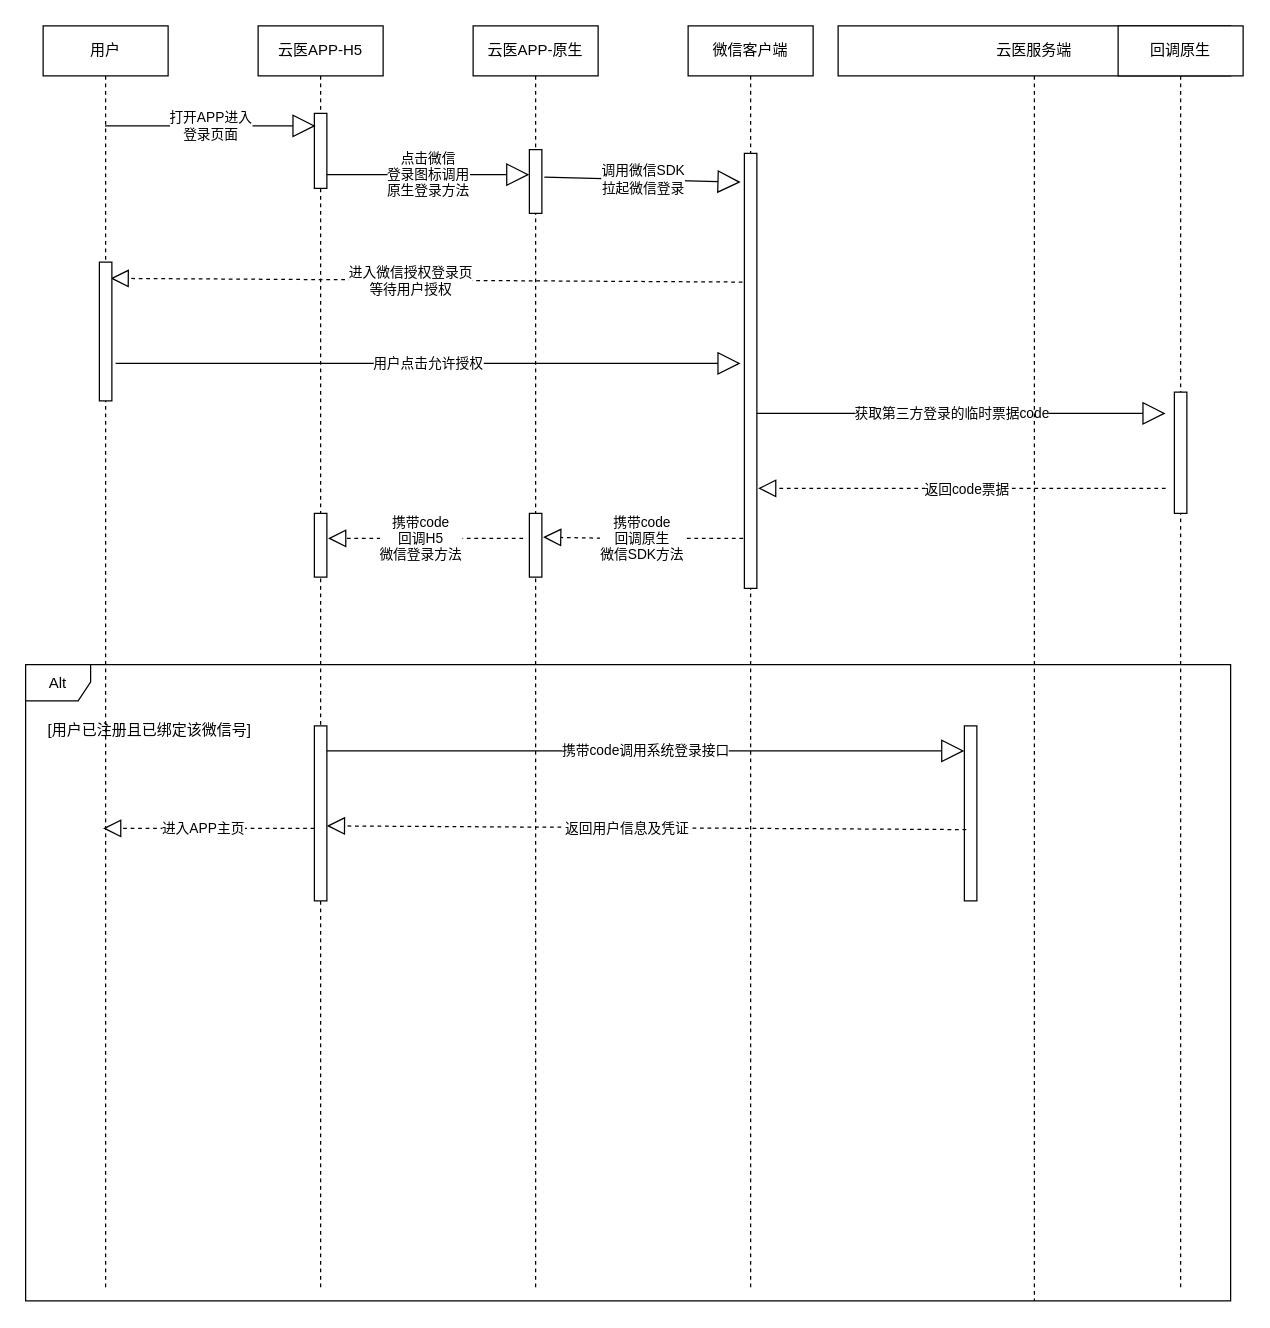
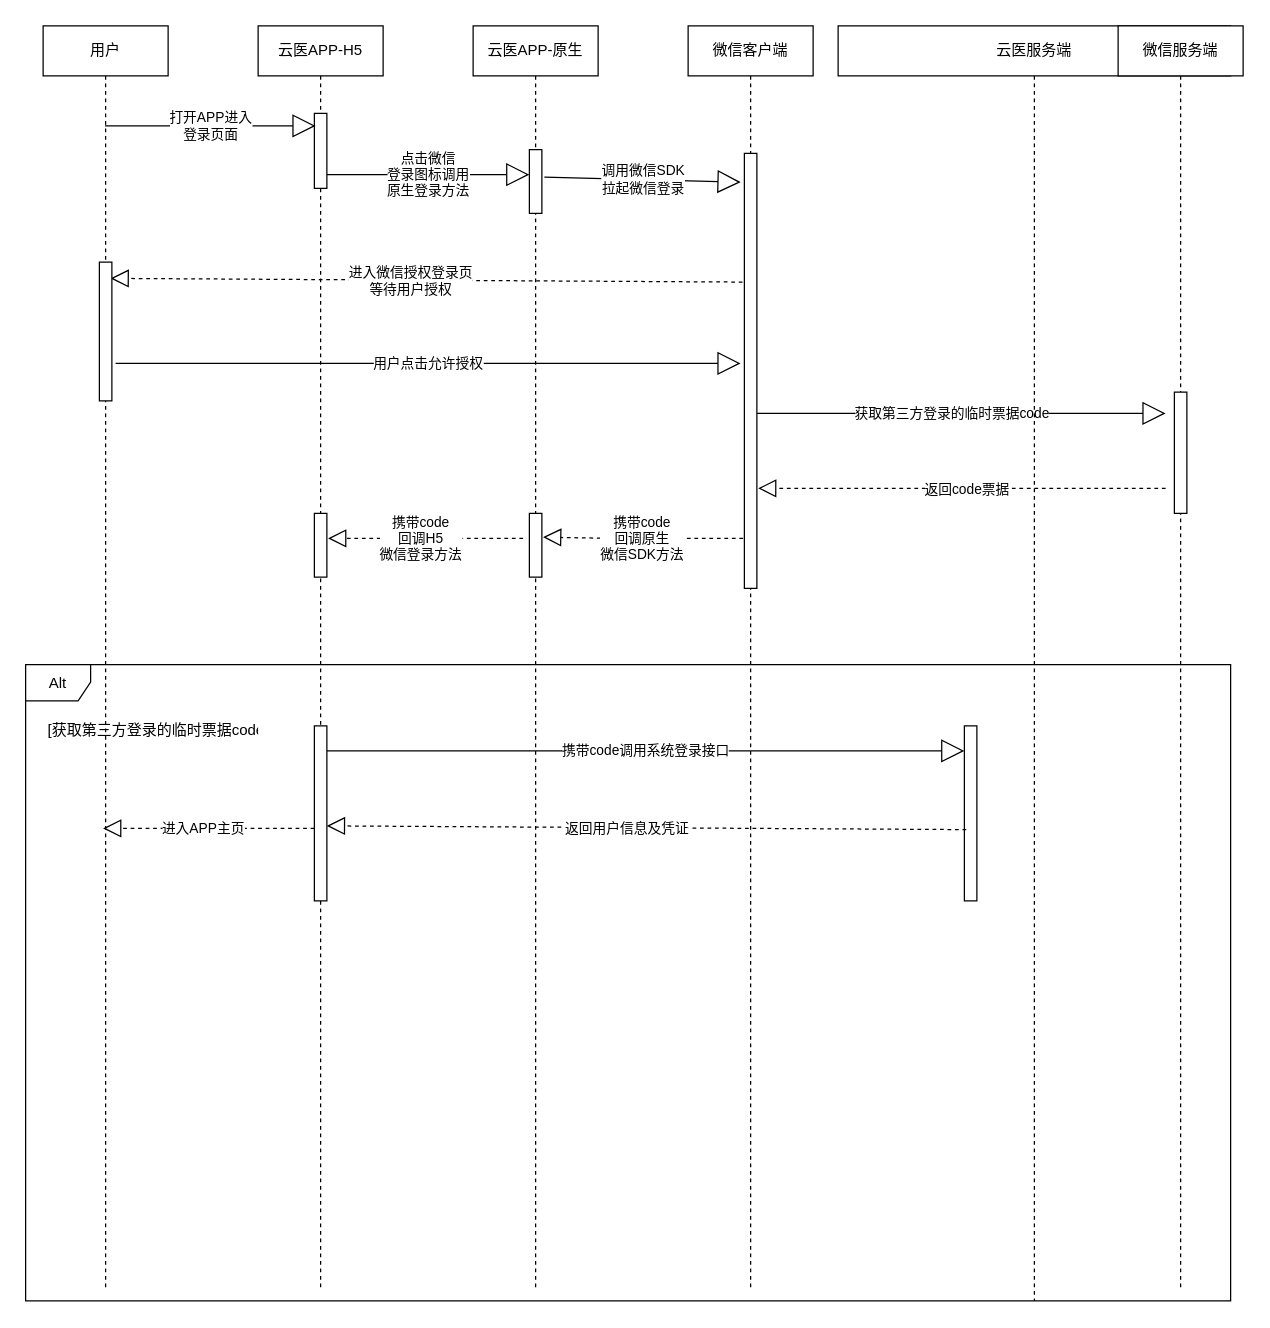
  <mxCell id="0" />
  <mxCell id="1" parent="0" />
  <mxCell id="2" value="云医APP-H5" style="shape=umlLifeline;perimeter=lifelinePerimeter;whiteSpace=wrap;html=1;container=1;collapsible=0;recursiveResize=0;outlineConnect=0;" parent="1" vertex="1"><mxGeometry x="206" y="20" width="100" height="1010" as="geometry" /></mxCell>
  <mxCell id="3" value="" style="html=1;points=[];perimeter=orthogonalPerimeter;" vertex="1" parent="2"><mxGeometry x="45" y="70" width="10" height="60" as="geometry" /></mxCell>
  <mxCell id="4" value="" style="html=1;points=[];perimeter=orthogonalPerimeter;" vertex="1" parent="2"><mxGeometry x="45" y="390" width="10" height="51" as="geometry" /></mxCell>
  <mxCell id="5" value="云医APP-原生" style="shape=umlLifeline;perimeter=lifelinePerimeter;whiteSpace=wrap;html=1;container=1;collapsible=0;recursiveResize=0;outlineConnect=0;" parent="1" vertex="1"><mxGeometry x="378" y="20" width="100" height="1010" as="geometry" /></mxCell>
  <mxCell id="6" value="" style="endArrow=block;dashed=1;endFill=0;endSize=12;html=1;rounded=0;" edge="1" parent="5"><mxGeometry width="160" relative="1" as="geometry"><mxPoint x="40" y="410" as="sourcePoint" /><mxPoint x="-116" y="410" as="targetPoint" /><Array as="points"><mxPoint x="-69.5" y="410" /></Array></mxGeometry></mxCell>
  <mxCell id="7" value="携带code&lt;br&gt;回调H5&lt;br&gt;微信登录方法" style="edgeLabel;html=1;align=center;verticalAlign=middle;resizable=0;points=[];" vertex="1" connectable="0" parent="6"><mxGeometry x="0.061" y="-1" relative="1" as="geometry"><mxPoint as="offset" /></mxGeometry></mxCell>
  <mxCell id="8" value="" style="html=1;points=[];perimeter=orthogonalPerimeter;" vertex="1" parent="5"><mxGeometry x="45" y="390" width="10" height="51" as="geometry" /></mxCell>
  <mxCell id="9" value="用户" style="shape=umlLifeline;perimeter=lifelinePerimeter;whiteSpace=wrap;html=1;container=1;collapsible=0;recursiveResize=0;outlineConnect=0;" parent="1" vertex="1"><mxGeometry x="34" y="20" width="100" height="1010" as="geometry" /></mxCell>
  <mxCell id="10" value="微信客户端" style="shape=umlLifeline;perimeter=lifelinePerimeter;whiteSpace=wrap;html=1;container=1;collapsible=0;recursiveResize=0;outlineConnect=0;" parent="1" vertex="1"><mxGeometry x="550" y="20" width="100" height="1010" as="geometry" /></mxCell>
  <mxCell id="11" value="" style="endArrow=block;dashed=1;endFill=0;endSize=12;html=1;rounded=0;entryX=1.1;entryY=0.373;entryDx=0;entryDy=0;entryPerimeter=0;" parent="10" edge="1" target="8"><mxGeometry width="160" relative="1" as="geometry"><mxPoint x="50" y="410" as="sourcePoint" /><mxPoint x="-108" y="410" as="targetPoint" /><Array as="points"><mxPoint x="-59.5" y="410" /></Array></mxGeometry></mxCell>
  <mxCell id="12" value="携带code&lt;br&gt;回调原生&lt;br&gt;微信SDK方法" style="edgeLabel;html=1;align=center;verticalAlign=middle;resizable=0;points=[];" vertex="1" connectable="0" parent="11"><mxGeometry x="0.061" y="-1" relative="1" as="geometry"><mxPoint as="offset" /></mxGeometry></mxCell>
  <mxCell id="13" value="获取第三方登录的临时票据code" style="endArrow=block;endSize=16;endFill=0;html=1;rounded=0;" parent="10" edge="1"><mxGeometry width="160" relative="1" as="geometry"><mxPoint x="60" y="310" as="sourcePoint" /><mxPoint x="382" y="310" as="targetPoint" /><Array as="points"><mxPoint x="50" y="310" /><mxPoint x="60" y="310" /></Array></mxGeometry></mxCell>
  <mxCell id="14" value="云医服务端" style="shape=umlLifeline;perimeter=lifelinePerimeter;whiteSpace=wrap;html=1;container=1;collapsible=0;recursiveResize=0;outlineConnect=0;" parent="1" vertex="1"><mxGeometry x="670" y="20" width="314" height="1020" as="geometry" /></mxCell>
  <mxCell id="15" value="Alt" style="shape=umlFrame;whiteSpace=wrap;html=1;width=52;height=29;" vertex="1" parent="14"><mxGeometry x="-650" y="511" width="964" height="509" as="geometry" /></mxCell>
  <mxCell id="16" value="" style="html=1;points=[];perimeter=orthogonalPerimeter;" vertex="1" parent="14"><mxGeometry x="-419" y="560" width="10" height="140" as="geometry" /></mxCell>
- <mxCell id="17" value="[用户已注册且已绑定该微信号]" style="text;strokeColor=none;fillColor=none;align=left;verticalAlign=top;spacingLeft=4;spacingRight=4;overflow=hidden;rotatable=0;points=[[0,0.5],[1,0.5]];portConstraint=eastwest;" vertex="1" parent="14"><mxGeometry x="-638" y="550" width="178" height="50" as="geometry" /></mxCell>
+ <mxCell id="17" value="[获取第三方登录的临时票据code]" style="text;strokeColor=none;fillColor=none;align=left;verticalAlign=top;spacingLeft=4;spacingRight=4;overflow=hidden;rotatable=0;points=[[0,0.5],[1,0.5]];portConstraint=eastwest;" vertex="1" parent="14"><mxGeometry x="-638" y="550" width="178" height="50" as="geometry" /></mxCell>
  <mxCell id="18" value="" style="html=1;points=[];perimeter=orthogonalPerimeter;" vertex="1" parent="14"><mxGeometry x="101" y="560" width="10" height="140" as="geometry" /></mxCell>
  <mxCell id="19" value="" style="endArrow=block;dashed=1;endFill=0;endSize=12;html=1;rounded=0;entryX=0.54;entryY=0.2;entryDx=0;entryDy=0;entryPerimeter=0;" edge="1" parent="14"><mxGeometry width="160" relative="1" as="geometry"><mxPoint x="102.5" y="643" as="sourcePoint" /><mxPoint x="-409" y="640" as="targetPoint" /><Array as="points" /></mxGeometry></mxCell>
  <mxCell id="20" value="返回用户信息及凭证" style="edgeLabel;html=1;align=center;verticalAlign=middle;resizable=0;points=[];" vertex="1" connectable="0" parent="19"><mxGeometry x="0.203" relative="1" as="geometry"><mxPoint x="36" as="offset" /></mxGeometry></mxCell>
  <mxCell id="21" value="" style="endArrow=block;dashed=1;endFill=0;endSize=12;html=1;rounded=0;" edge="1" parent="14"><mxGeometry width="160" relative="1" as="geometry"><mxPoint x="-419" y="642" as="sourcePoint" /><mxPoint x="-588" y="642" as="targetPoint" /><Array as="points"><mxPoint x="-528.5" y="642" /></Array></mxGeometry></mxCell>
  <mxCell id="22" value="进入APP主页" style="edgeLabel;html=1;align=center;verticalAlign=middle;resizable=0;points=[];" vertex="1" connectable="0" parent="21"><mxGeometry x="0.061" y="-1" relative="1" as="geometry"><mxPoint as="offset" /></mxGeometry></mxCell>
- <mxCell id="23" value="回调原生" style="shape=umlLifeline;perimeter=lifelinePerimeter;whiteSpace=wrap;html=1;container=1;collapsible=0;recursiveResize=0;outlineConnect=0;" parent="1" vertex="1"><mxGeometry x="894" y="20" width="100" height="1010" as="geometry" /></mxCell>
+ <mxCell id="23" value="微信服务端" style="shape=umlLifeline;perimeter=lifelinePerimeter;whiteSpace=wrap;html=1;container=1;collapsible=0;recursiveResize=0;outlineConnect=0;" parent="1" vertex="1"><mxGeometry x="894" y="20" width="100" height="1010" as="geometry" /></mxCell>
  <mxCell id="24" value="" style="html=1;points=[];perimeter=orthogonalPerimeter;" vertex="1" parent="23"><mxGeometry x="45" y="293" width="10" height="97" as="geometry" /></mxCell>
  <mxCell id="25" value="" style="endArrow=block;dashed=1;endFill=0;endSize=12;html=1;rounded=0;entryX=0.54;entryY=0.2;entryDx=0;entryDy=0;entryPerimeter=0;" parent="1" target="9" edge="1"><mxGeometry width="160" relative="1" as="geometry"><mxPoint x="599.5" y="225" as="sourcePoint" /><mxPoint x="92" y="225" as="targetPoint" /><Array as="points" /></mxGeometry></mxCell>
  <mxCell id="26" value="进入微信授权登录页&lt;br&gt;等待用户授权" style="edgeLabel;html=1;align=center;verticalAlign=middle;resizable=0;points=[];" parent="25" vertex="1" connectable="0"><mxGeometry x="0.203" relative="1" as="geometry"><mxPoint x="36" as="offset" /></mxGeometry></mxCell>
  <mxCell id="27" value="打开APP进入&lt;br&gt;登录页面" style="endArrow=block;endSize=16;endFill=0;html=1;rounded=0;" parent="1" edge="1" source="9"><mxGeometry width="160" relative="1" as="geometry"><mxPoint x="122" y="100" as="sourcePoint" /><mxPoint x="252" y="100" as="targetPoint" /></mxGeometry></mxCell>
  <mxCell id="28" value="" style="html=1;points=[];perimeter=orthogonalPerimeter;" vertex="1" parent="1"><mxGeometry x="423" y="119" width="10" height="51" as="geometry" /></mxCell>
  <mxCell id="29" value="点击微信&lt;br&gt;登录图标调用&lt;br&gt;原生登录方法" style="endArrow=block;endSize=16;endFill=0;html=1;rounded=0;exitX=1;exitY=0.817;exitDx=0;exitDy=0;exitPerimeter=0;" parent="1" edge="1" target="28" source="3"><mxGeometry width="160" relative="1" as="geometry"><mxPoint x="282" y="140" as="sourcePoint" /><mxPoint x="402" y="140" as="targetPoint" /></mxGeometry></mxCell>
  <mxCell id="30" value="" style="html=1;points=[];perimeter=orthogonalPerimeter;" vertex="1" parent="1"><mxGeometry x="595" y="122" width="10" height="348" as="geometry" /></mxCell>
  <mxCell id="31" value="" style="html=1;points=[];perimeter=orthogonalPerimeter;" vertex="1" parent="1"><mxGeometry x="79" y="209" width="10" height="111" as="geometry" /></mxCell>
  <mxCell id="32" value="调用微信SDK&lt;br&gt;拉起微信登录" style="endArrow=block;endSize=16;endFill=0;html=1;rounded=0;exitX=1.2;exitY=0.431;exitDx=0;exitDy=0;exitPerimeter=0;" parent="1" edge="1" source="28"><mxGeometry width="160" relative="1" as="geometry"><mxPoint x="465" y="143" as="sourcePoint" /><mxPoint x="592" y="145" as="targetPoint" /></mxGeometry></mxCell>
  <mxCell id="33" value="用户点击允许授权" style="endArrow=block;endSize=16;endFill=0;html=1;rounded=0;" parent="1" edge="1"><mxGeometry width="160" relative="1" as="geometry"><mxPoint x="92" y="290" as="sourcePoint" /><mxPoint x="592" y="290" as="targetPoint" /><Array as="points"><mxPoint x="256" y="290" /></Array></mxGeometry></mxCell>
  <mxCell id="34" value="" style="endArrow=block;dashed=1;endFill=0;endSize=12;html=1;rounded=0;entryX=1.1;entryY=0.77;entryDx=0;entryDy=0;entryPerimeter=0;" edge="1" parent="1" target="30"><mxGeometry width="160" relative="1" as="geometry"><mxPoint x="932" y="390" as="sourcePoint" /><mxPoint x="602" y="390" as="targetPoint" /><Array as="points"><mxPoint x="622" y="390" /></Array></mxGeometry></mxCell>
  <mxCell id="35" value="返回code票据" style="edgeLabel;html=1;align=center;verticalAlign=middle;resizable=0;points=[];" vertex="1" connectable="0" parent="34"><mxGeometry x="0.203" relative="1" as="geometry"><mxPoint x="36" as="offset" /></mxGeometry></mxCell>
  <mxCell id="36" value="携带code调用系统登录接口" style="endArrow=block;endSize=16;endFill=0;html=1;rounded=0;" edge="1" parent="1" target="18"><mxGeometry width="160" relative="1" as="geometry"><mxPoint x="261" y="600" as="sourcePoint" /><mxPoint x="702.5" y="600" as="targetPoint" /><Array as="points"><mxPoint x="391" y="600" /></Array></mxGeometry></mxCell>
